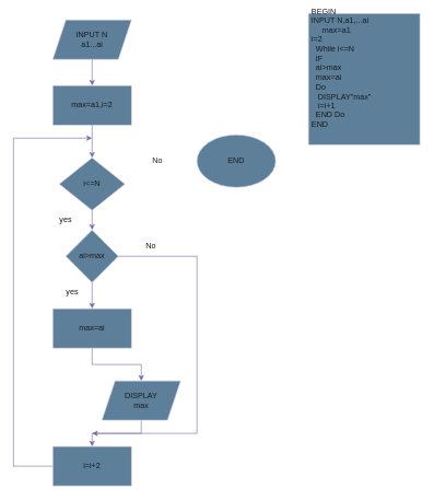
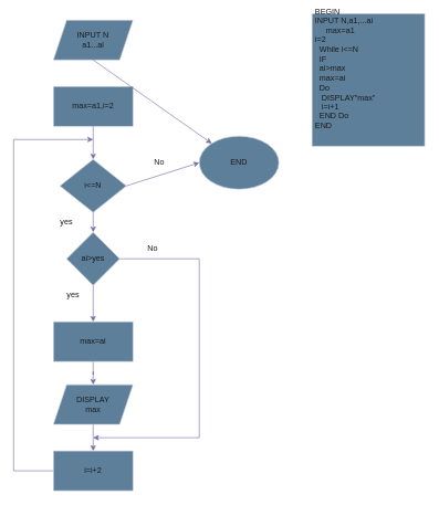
  <mxCell id="0" />
  <mxCell id="1" parent="0" />
  <mxCell id="2" value="INPUT N&lt;br&gt;a1...ai" style="shape=parallelogram;perimeter=parallelogramPerimeter;whiteSpace=wrap;html=1;fixedSize=1;labelBackgroundColor=none;fillColor=#5D7F99;strokeColor=#D0CEE2;fontColor=#1A1A1A;" vertex="1" parent="1"><mxGeometry x="80" y="30" width="120" height="60" as="geometry" /></mxCell>
  <mxCell id="3" value="BEGIN&lt;br style=&quot;border-color: var(--border-color);&quot;&gt;INPUT N,a1,...ai&lt;br style=&quot;border-color: var(--border-color);&quot;&gt;&amp;nbsp; &amp;nbsp; &amp;nbsp;max=a1&lt;br style=&quot;border-color: var(--border-color);&quot;&gt;i=2&lt;br style=&quot;border-color: var(--border-color);&quot;&gt;&amp;nbsp; While i&amp;lt;=N&lt;br style=&quot;border-color: var(--border-color);&quot;&gt;&amp;nbsp; IF&amp;nbsp;&lt;br style=&quot;border-color: var(--border-color);&quot;&gt;&amp;nbsp; ai&amp;gt;max&lt;br style=&quot;border-color: var(--border-color);&quot;&gt;&amp;nbsp; max=ai&lt;br style=&quot;border-color: var(--border-color);&quot;&gt;&amp;nbsp; Do&amp;nbsp;&lt;br style=&quot;border-color: var(--border-color);&quot;&gt;&amp;nbsp; &amp;nbsp;DISPLAY&quot;max&quot;&lt;br style=&quot;border-color: var(--border-color);&quot;&gt;&amp;nbsp; &amp;nbsp;i=i+1&lt;br style=&quot;border-color: var(--border-color);&quot;&gt;&amp;nbsp; END Do&lt;br style=&quot;border-color: var(--border-color);&quot;&gt;END" style="text;html=1;strokeColor=#D0CEE2;fillColor=#5D7F99;spacing=5;spacingTop=-20;whiteSpace=wrap;overflow=hidden;rounded=0;fontColor=#1A1A1A;labelBackgroundColor=none;" vertex="1" parent="1"><mxGeometry x="470" y="20" width="170" height="200" as="geometry" /></mxCell>
  <mxCell id="4" value="max=a1,i=2" style="rounded=0;whiteSpace=wrap;html=1;labelBackgroundColor=none;fillColor=#5D7F99;strokeColor=#D0CEE2;fontColor=#1A1A1A;" vertex="1" parent="1"><mxGeometry x="80" y="130" width="120" height="60" as="geometry" /></mxCell>
  <mxCell id="5" value="i&amp;lt;=N" style="rhombus;whiteSpace=wrap;html=1;labelBackgroundColor=none;fillColor=#5D7F99;strokeColor=#D0CEE2;fontColor=#1A1A1A;" vertex="1" parent="1"><mxGeometry x="90" y="240" width="100" height="80" as="geometry" /></mxCell>
  <mxCell id="6" value="" style="edgeStyle=orthogonalEdgeStyle;rounded=0;orthogonalLoop=1;jettySize=auto;html=1;labelBackgroundColor=none;strokeColor=#736CA8;fontColor=default;" edge="1" parent="1" source="8" target="10"><mxGeometry relative="1" as="geometry" /></mxCell>
  <mxCell id="7" style="edgeStyle=orthogonalEdgeStyle;rounded=0;orthogonalLoop=1;jettySize=auto;html=1;exitX=1;exitY=0.5;exitDx=0;exitDy=0;labelBackgroundColor=none;strokeColor=#736CA8;fontColor=default;" edge="1" parent="1" source="8"><mxGeometry relative="1" as="geometry"><mxPoint x="140" y="660" as="targetPoint" /><Array as="points"><mxPoint x="300" y="390" /><mxPoint x="300" y="660" /></Array></mxGeometry></mxCell>
- <mxCell id="8" value="ai&amp;gt;max" style="rhombus;whiteSpace=wrap;html=1;labelBackgroundColor=none;fillColor=#5D7F99;strokeColor=#D0CEE2;fontColor=#1A1A1A;" vertex="1" parent="1"><mxGeometry x="100" y="350" width="80" height="80" as="geometry" /></mxCell>
+ <mxCell id="8" value="ai&amp;gt;yes" style="rhombus;whiteSpace=wrap;html=1;labelBackgroundColor=none;fillColor=#5D7F99;strokeColor=#D0CEE2;fontColor=#1A1A1A;" vertex="1" parent="1"><mxGeometry x="100" y="350" width="80" height="80" as="geometry" /></mxCell>
  <mxCell id="9" value="" style="edgeStyle=orthogonalEdgeStyle;rounded=0;orthogonalLoop=1;jettySize=auto;html=1;labelBackgroundColor=none;strokeColor=#736CA8;fontColor=default;" edge="1" parent="1" source="10" target="14"><mxGeometry relative="1" as="geometry" /></mxCell>
- <mxCell id="10" value="max=ai" style="rounded=0;whiteSpace=wrap;html=1;labelBackgroundColor=none;fillColor=#5D7F99;strokeColor=#D0CEE2;fontColor=#1A1A1A;" vertex="1" parent="1"><mxGeometry x="80" y="470" width="120" height="60" as="geometry" /></mxCell>
+ <mxCell id="10" value="max=ai" style="rounded=0;whiteSpace=wrap;html=1;labelBackgroundColor=none;fillColor=#5D7F99;strokeColor=#D0CEE2;fontColor=#1A1A1A;" vertex="1" parent="1"><mxGeometry x="80" y="485" width="120" height="60" as="geometry" /></mxCell>
  <mxCell id="11" style="edgeStyle=orthogonalEdgeStyle;rounded=0;orthogonalLoop=1;jettySize=auto;html=1;exitX=0;exitY=0.5;exitDx=0;exitDy=0;labelBackgroundColor=none;strokeColor=#736CA8;fontColor=default;" edge="1" parent="1" source="12"><mxGeometry relative="1" as="geometry"><mxPoint x="140" y="210" as="targetPoint" /><Array as="points"><mxPoint x="20" y="710" /></Array></mxGeometry></mxCell>
  <mxCell id="12" value="i=i+2" style="rounded=0;whiteSpace=wrap;html=1;labelBackgroundColor=none;fillColor=#5D7F99;strokeColor=#D0CEE2;fontColor=#1A1A1A;" vertex="1" parent="1"><mxGeometry x="80" y="680" width="120" height="60" as="geometry" /></mxCell>
  <mxCell id="13" value="" style="edgeStyle=orthogonalEdgeStyle;rounded=0;orthogonalLoop=1;jettySize=auto;html=1;labelBackgroundColor=none;strokeColor=#736CA8;fontColor=default;" edge="1" parent="1" source="14" target="12"><mxGeometry relative="1" as="geometry" /></mxCell>
- <mxCell id="14" value="DISPLAY&lt;br&gt;max" style="shape=parallelogram;perimeter=parallelogramPerimeter;whiteSpace=wrap;html=1;fixedSize=1;labelBackgroundColor=none;fillColor=#5D7F99;strokeColor=#D0CEE2;fontColor=#1A1A1A;" vertex="1" parent="1"><mxGeometry x="155" y="580" width="120" height="60" as="geometry" /></mxCell>
+ <mxCell id="14" value="DISPLAY&lt;br&gt;max" style="shape=parallelogram;perimeter=parallelogramPerimeter;whiteSpace=wrap;html=1;fixedSize=1;labelBackgroundColor=none;fillColor=#5D7F99;strokeColor=#D0CEE2;fontColor=#1A1A1A;" vertex="1" parent="1"><mxGeometry x="80" y="580" width="120" height="60" as="geometry" /></mxCell>
  <mxCell id="15" value="END" style="ellipse;whiteSpace=wrap;html=1;labelBackgroundColor=none;fillColor=#5D7F99;strokeColor=#D0CEE2;fontColor=#1A1A1A;" vertex="1" parent="1"><mxGeometry x="300" y="205" width="120" height="80" as="geometry" /></mxCell>
+ <mxCell id="16" value="" style="endArrow=classic;html=1;rounded=0;exitX=1;exitY=0.5;exitDx=0;exitDy=0;entryX=0;entryY=0.5;entryDx=0;entryDy=0;labelBackgroundColor=none;strokeColor=#736CA8;fontColor=default;" edge="1" parent="1" source="5" target="15"><mxGeometry width="50" height="50" relative="1" as="geometry"><mxPoint x="240" y="600" as="sourcePoint" /><mxPoint x="290" y="550" as="targetPoint" /></mxGeometry></mxCell>
  <mxCell id="17" value="yes" style="text;html=1;strokeColor=none;fillColor=none;align=center;verticalAlign=middle;whiteSpace=wrap;rounded=0;labelBackgroundColor=none;fontColor=#1A1A1A;" vertex="1" parent="1"><mxGeometry x="80" y="430" width="60" height="30" as="geometry" /></mxCell>
  <mxCell id="18" value="No" style="text;html=1;strokeColor=none;fillColor=none;align=center;verticalAlign=middle;whiteSpace=wrap;rounded=0;labelBackgroundColor=none;fontColor=#1A1A1A;" vertex="1" parent="1"><mxGeometry x="200" y="360" width="60" height="30" as="geometry" /></mxCell>
  <mxCell id="19" value="yes" style="text;html=1;strokeColor=none;fillColor=none;align=center;verticalAlign=middle;whiteSpace=wrap;rounded=0;labelBackgroundColor=none;fontColor=#1A1A1A;" vertex="1" parent="1"><mxGeometry x="70" y="320" width="60" height="30" as="geometry" /></mxCell>
  <mxCell id="20" value="No" style="text;html=1;strokeColor=none;fillColor=none;align=center;verticalAlign=middle;whiteSpace=wrap;rounded=0;labelBackgroundColor=none;fontColor=#1A1A1A;" vertex="1" parent="1"><mxGeometry x="210" y="230" width="60" height="30" as="geometry" /></mxCell>
- <mxCell id="21" value="" style="endArrow=classic;html=1;rounded=0;exitX=0.5;exitY=1;exitDx=0;exitDy=0;entryX=0.5;entryY=0;entryDx=0;entryDy=0;labelBackgroundColor=none;strokeColor=#736CA8;fontColor=default;" edge="1" parent="1" source="2" target="4"><mxGeometry width="50" height="50" relative="1" as="geometry"><mxPoint x="330" y="130" as="sourcePoint" /><mxPoint x="380" y="80" as="targetPoint" /></mxGeometry></mxCell>
+ <mxCell id="21" value="" style="endArrow=classic;html=1;rounded=0;exitX=0.5;exitY=1;exitDx=0;exitDy=0;labelBackgroundColor=none;strokeColor=#736CA8;fontColor=default;" edge="1" parent="1" source="2" target="15"><mxGeometry width="50" height="50" relative="1" as="geometry"><mxPoint x="330" y="130" as="sourcePoint" /><mxPoint x="380" y="80" as="targetPoint" /></mxGeometry></mxCell>
  <mxCell id="22" value="" style="endArrow=classic;html=1;rounded=0;exitX=0.5;exitY=1;exitDx=0;exitDy=0;labelBackgroundColor=none;strokeColor=#736CA8;fontColor=default;" edge="1" parent="1" source="4" target="5"><mxGeometry width="50" height="50" relative="1" as="geometry"><mxPoint x="330" y="340" as="sourcePoint" /><mxPoint x="380" y="290" as="targetPoint" /></mxGeometry></mxCell>
  <mxCell id="23" value="" style="endArrow=classic;html=1;rounded=0;exitX=0.5;exitY=1;exitDx=0;exitDy=0;entryX=0.5;entryY=0;entryDx=0;entryDy=0;labelBackgroundColor=none;strokeColor=#736CA8;fontColor=default;" edge="1" parent="1" source="5" target="8"><mxGeometry width="50" height="50" relative="1" as="geometry"><mxPoint x="330" y="340" as="sourcePoint" /><mxPoint x="380" y="290" as="targetPoint" /></mxGeometry></mxCell>
